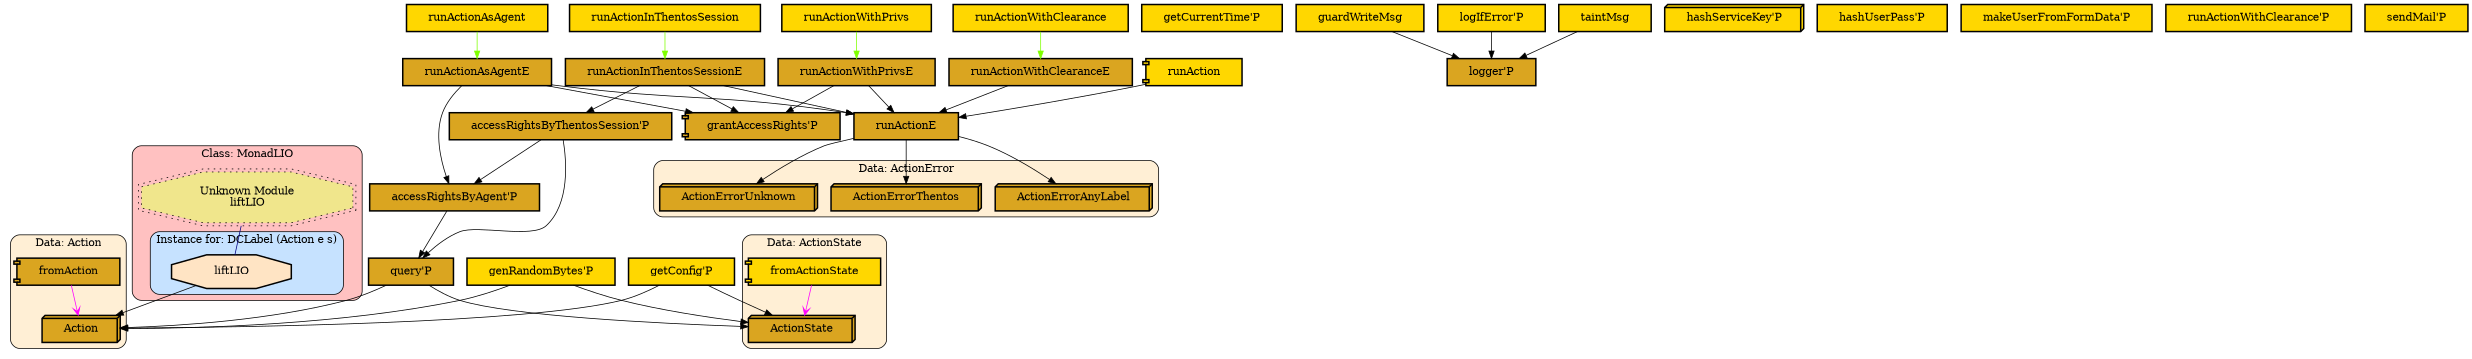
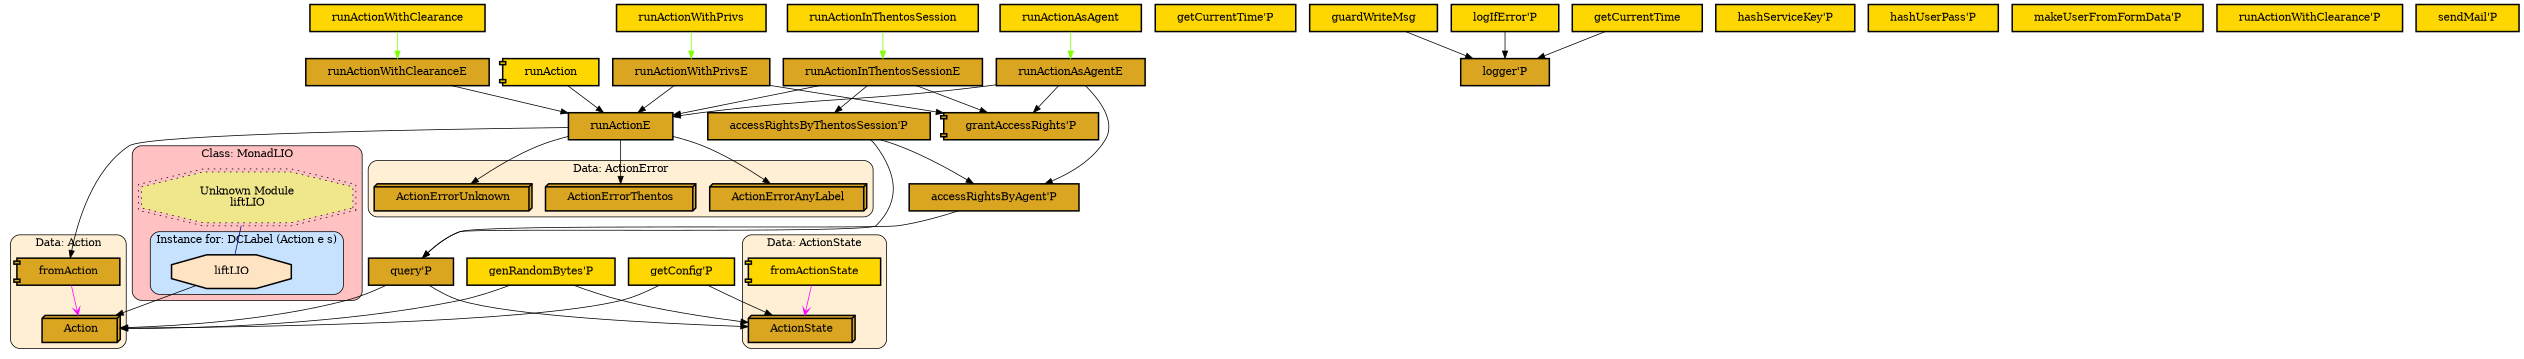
  digraph {
    node [fillcolor=gold margin="0.4,0.1" shape=box style="filled,bold"]
    edge [color=black penwidth=1]
    n1 [fillcolor=bisque label=liftLIO shape=octagon]
    n2 [fillcolor=khaki label="Unknown Module\nliftLIO" shape=doubleoctagon style="filled,dotted"]
    n3 [fillcolor=goldenrod label=Action shape=box3d]
    n4 [fillcolor=goldenrod label=fromAction shape=component]
    n5 [fillcolor=goldenrod label=ActionErrorAnyLabel shape=box3d]
    n6 [fillcolor=goldenrod label=ActionErrorThentos shape=box3d]
    n7 [fillcolor=goldenrod label=ActionErrorUnknown shape=box3d]
    n8 [fillcolor=goldenrod label=ActionState shape=box3d]
    n9 [label=fromActionState shape=component]
    n10 [fillcolor=goldenrod label="accessRightsByAgent'P"]
    n11 [fillcolor=goldenrod label="query'P"]
    n12 [fillcolor=goldenrod label="accessRightsByThentosSession'P"]
    n13 [label="genRandomBytes'P"]
    n14 [label="getConfig'P"]
    n15 [label="getCurrentTime'P"]
    n16 [fillcolor=goldenrod label="grantAccessRights'P" shape=component]
    n17 [label=guardWriteMsg]
    n18 [fillcolor=goldenrod label="logger'P"]
-   n19 [label="hashServiceKey'P" shape=box3d]
+   n19 [label="hashServiceKey'P"]
    n20 [label="hashUserPass'P"]
    n21 [label="logIfError'P"]
    n22 [label="makeUserFromFormData'P"]
    n23 [label="runActionWithClearance'P"]
    n24 [label=runAction shape=component]
    n25 [fillcolor=goldenrod label=runActionE]
    n26 [label=runActionAsAgent]
    n27 [fillcolor=goldenrod label=runActionAsAgentE]
    n28 [label=runActionInThentosSession]
    n29 [fillcolor=goldenrod label=runActionInThentosSessionE]
    n30 [label=runActionWithClearance]
    n31 [fillcolor=goldenrod label=runActionWithClearanceE]
    n32 [label=runActionWithPrivs]
    n33 [fillcolor=goldenrod label=runActionWithPrivsE]
    n34 [label="sendMail'P"]
-   n35 [label=taintMsg]
+   n35 [label=getCurrentTime]
    subgraph cluster_1 {
      fillcolor=rosybrown1
      label="Class: MonadLIO"
      style="filled,rounded"
      n2
      subgraph cluster_2 {
        fillcolor=slategray1
        label="Instance for: DCLabel (Action e s)"
        style="filled,rounded"
        n1
      }
    }
    subgraph cluster_3 {
      fillcolor=papayawhip
      label="Data: Action"
      style="filled,rounded"
      n3
      n4
    }
    subgraph cluster_4 {
      fillcolor=papayawhip
      label="Data: ActionError"
      style="filled,rounded"
      n5
      n6
      n7
    }
    subgraph cluster_5 {
      fillcolor=papayawhip
      label="Data: ActionState"
      style="filled,rounded"
      n8
      n9
    }
    n1 -> n3
    n2 -> n1 [color=navy dir=none]
    n4 -> n3 [arrowhead=vee arrowtail=odot color=magenta]
    n9 -> n8 [arrowhead=vee arrowtail=odot color=magenta]
    n10 -> n11
    n11 -> n3
    n11 -> n8
    n12 -> n10
    n12 -> n11
    n13 -> n3
    n13 -> n8
    n14 -> n3
    n14 -> n8
    n17 -> n18
    n21 -> n18
    n24 -> n25
+   n25 -> n4
    n25 -> n5
    n25 -> n6
    n25 -> n7
    n26 -> n27 [color=chartreuse]
    n27 -> n10
    n27 -> n16
    n27 -> n25
    n28 -> n29 [color=chartreuse]
    n29 -> n12
    n29 -> n16
    n29 -> n25
    n30 -> n31 [color=chartreuse]
    n31 -> n25
    n32 -> n33 [color=chartreuse]
    n33 -> n16
    n33 -> n25
    n35 -> n18
  }
